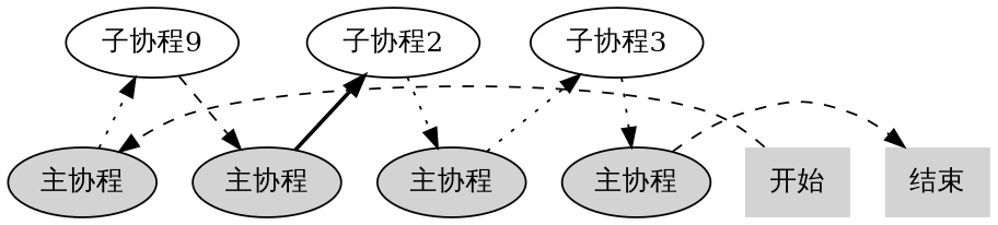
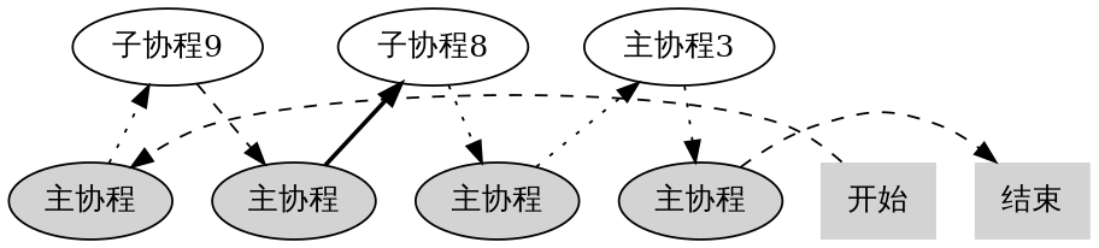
  digraph {
    rankdir=TB
    node [style=filled]
    edge [style=dotted]
    n1 [label="子协程9" style=""]
-   n2 [label="子协程2" style=""]
-   n3 [label="子协程3" style=""]
+   n2 [label="子协程8" style=""]
+   n3 [label="主协程3" style=""]
    n4 [label="开始" shape=none]
    n5 [label="主协程"]
    n6 [label="主协程"]
    n7 [label="主协程"]
    n8 [label="主协程"]
    n9 [label="结束" shape=none]
    subgraph sub_1 {
      rank=same
      n1
      n2
      n3
    }
    subgraph sub_2 {
      subgraph sub_3 {
        rank=same
        n4
        n5
        n6
        n7
        n8
        n9
      }
    }
    n1 -> n6 [style=dashed]
    n2 -> n7
    n3 -> n8
    n4 -> n5 [style=dashed]
    n5 -> n1
    n6 -> n2 [style=bold]
    n7 -> n3
    n8 -> n9 [style=dashed]
  }
